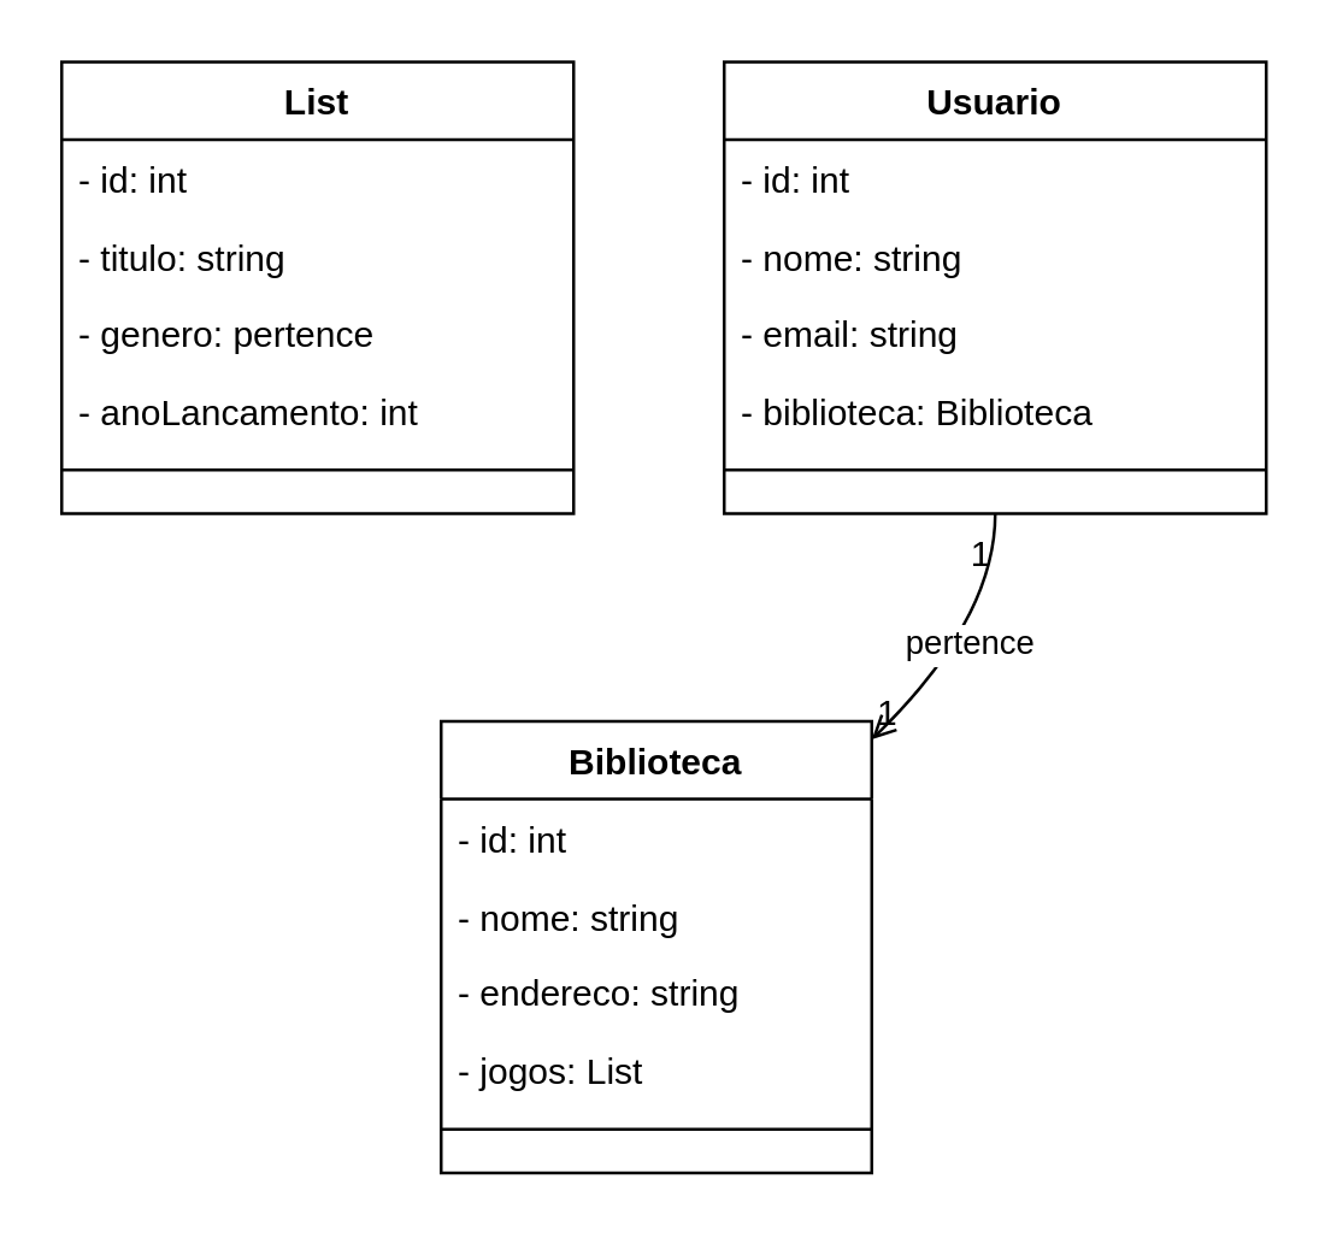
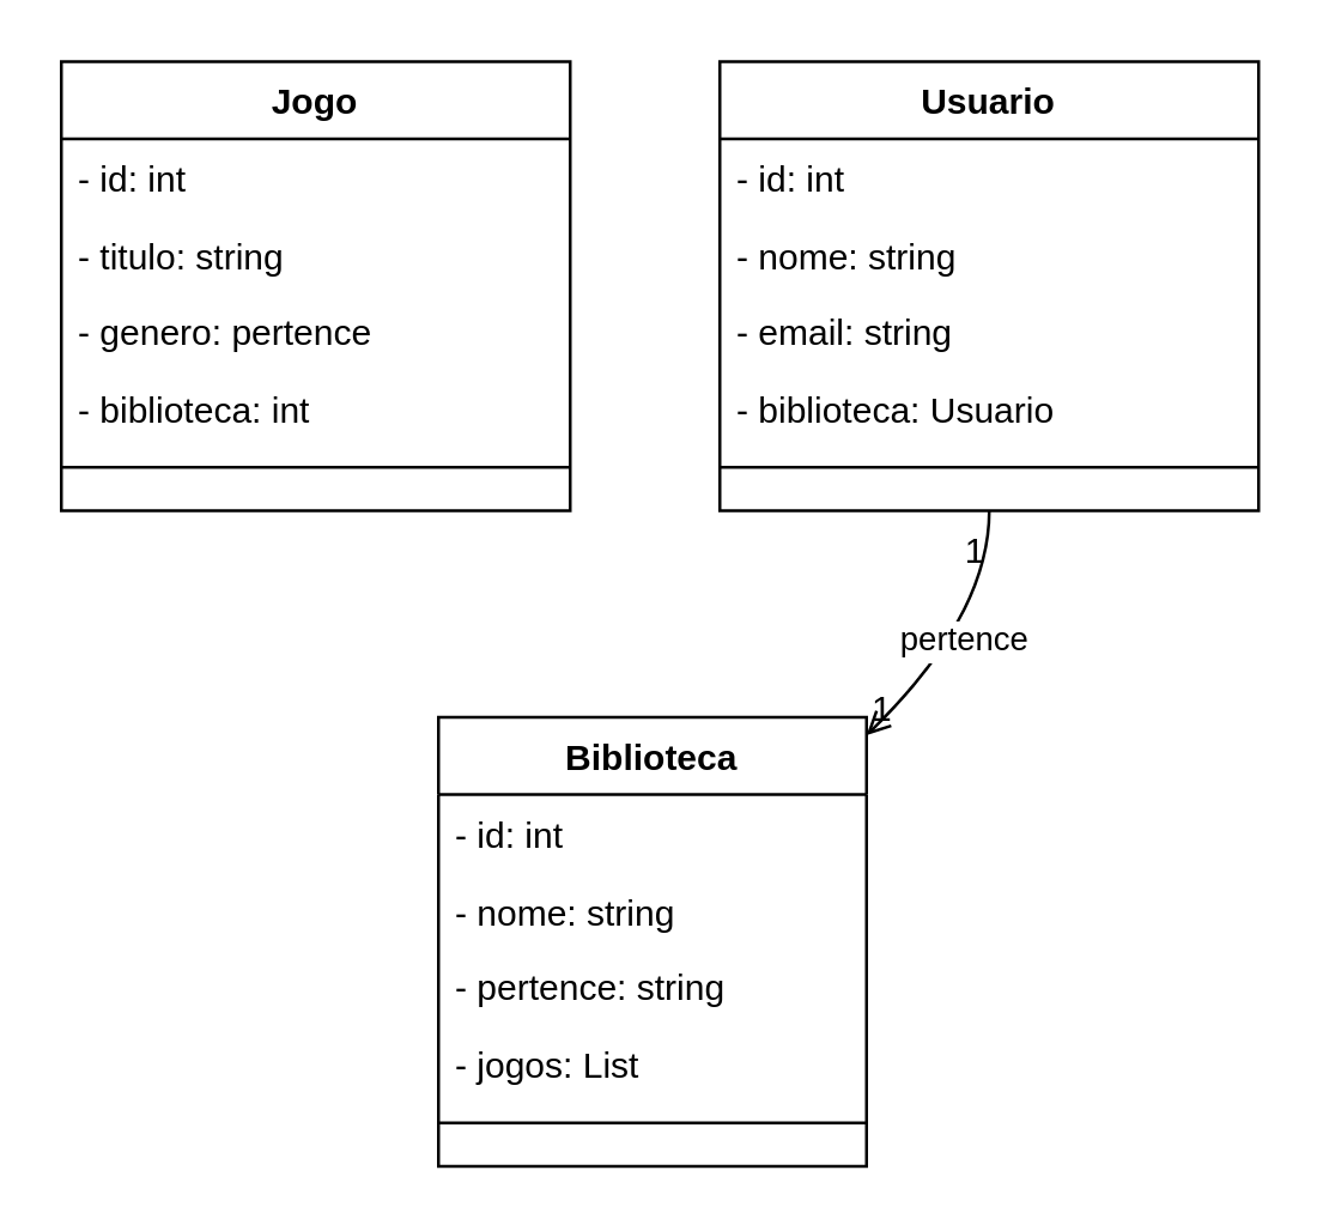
  <mxCell id="0" />
  <mxCell id="1" parent="0" />
- <mxCell id="2" value="List" style="swimlane;fontStyle=1;align=center;verticalAlign=top;childLayout=stackLayout;horizontal=1;startSize=25.818;horizontalStack=0;resizeParent=1;resizeParentMax=0;resizeLast=0;collapsible=0;marginBottom=0;" vertex="1" parent="1"><mxGeometry x="20" y="20" width="170" height="150" as="geometry" /></mxCell>
+ <mxCell id="2" value="Jogo" style="swimlane;fontStyle=1;align=center;verticalAlign=top;childLayout=stackLayout;horizontal=1;startSize=25.818;horizontalStack=0;resizeParent=1;resizeParentMax=0;resizeLast=0;collapsible=0;marginBottom=0;" vertex="1" parent="1"><mxGeometry x="20" y="20" width="170" height="150" as="geometry" /></mxCell>
  <mxCell id="3" value="- id: int" style="text;strokeColor=none;fillColor=none;align=left;verticalAlign=top;spacingLeft=4;spacingRight=4;overflow=hidden;rotatable=0;points=[[0,0.5],[1,0.5]];portConstraint=eastwest;" vertex="1" parent="2"><mxGeometry y="26" width="170" height="26" as="geometry" /></mxCell>
  <mxCell id="4" value="- titulo: string" style="text;strokeColor=none;fillColor=none;align=left;verticalAlign=top;spacingLeft=4;spacingRight=4;overflow=hidden;rotatable=0;points=[[0,0.5],[1,0.5]];portConstraint=eastwest;" vertex="1" parent="2"><mxGeometry y="52" width="170" height="26" as="geometry" /></mxCell>
  <mxCell id="5" value="- genero: pertence" style="text;strokeColor=none;fillColor=none;align=left;verticalAlign=top;spacingLeft=4;spacingRight=4;overflow=hidden;rotatable=0;points=[[0,0.5],[1,0.5]];portConstraint=eastwest;" vertex="1" parent="2"><mxGeometry y="77" width="170" height="26" as="geometry" /></mxCell>
- <mxCell id="6" value="- anoLancamento: int" style="text;strokeColor=none;fillColor=none;align=left;verticalAlign=top;spacingLeft=4;spacingRight=4;overflow=hidden;rotatable=0;points=[[0,0.5],[1,0.5]];portConstraint=eastwest;" vertex="1" parent="2"><mxGeometry y="103" width="170" height="26" as="geometry" /></mxCell>
+ <mxCell id="6" value="- biblioteca: int" style="text;strokeColor=none;fillColor=none;align=left;verticalAlign=top;spacingLeft=4;spacingRight=4;overflow=hidden;rotatable=0;points=[[0,0.5],[1,0.5]];portConstraint=eastwest;" vertex="1" parent="2"><mxGeometry y="103" width="170" height="26" as="geometry" /></mxCell>
  <mxCell id="7" style="line;strokeWidth=1;fillColor=none;align=left;verticalAlign=middle;spacingTop=-1;spacingLeft=3;spacingRight=3;rotatable=0;labelPosition=right;points=[];portConstraint=eastwest;strokeColor=inherit;" vertex="1" parent="2"><mxGeometry y="129" width="170" height="13" as="geometry" /></mxCell>
  <mxCell id="8" value="Biblioteca" style="swimlane;fontStyle=1;align=center;verticalAlign=top;childLayout=stackLayout;horizontal=1;startSize=25.818;horizontalStack=0;resizeParent=1;resizeParentMax=0;resizeLast=0;collapsible=0;marginBottom=0;" vertex="1" parent="1"><mxGeometry x="146" y="239" width="143" height="150" as="geometry" /></mxCell>
  <mxCell id="9" value="- id: int" style="text;strokeColor=none;fillColor=none;align=left;verticalAlign=top;spacingLeft=4;spacingRight=4;overflow=hidden;rotatable=0;points=[[0,0.5],[1,0.5]];portConstraint=eastwest;" vertex="1" parent="8"><mxGeometry y="26" width="143" height="26" as="geometry" /></mxCell>
  <mxCell id="10" value="- nome: string" style="text;strokeColor=none;fillColor=none;align=left;verticalAlign=top;spacingLeft=4;spacingRight=4;overflow=hidden;rotatable=0;points=[[0,0.5],[1,0.5]];portConstraint=eastwest;" vertex="1" parent="8"><mxGeometry y="52" width="143" height="26" as="geometry" /></mxCell>
- <mxCell id="11" value="- endereco: string" style="text;strokeColor=none;fillColor=none;align=left;verticalAlign=top;spacingLeft=4;spacingRight=4;overflow=hidden;rotatable=0;points=[[0,0.5],[1,0.5]];portConstraint=eastwest;" vertex="1" parent="8"><mxGeometry y="77" width="143" height="26" as="geometry" /></mxCell>
+ <mxCell id="11" value="- pertence: string" style="text;strokeColor=none;fillColor=none;align=left;verticalAlign=top;spacingLeft=4;spacingRight=4;overflow=hidden;rotatable=0;points=[[0,0.5],[1,0.5]];portConstraint=eastwest;" vertex="1" parent="8"><mxGeometry y="77" width="143" height="26" as="geometry" /></mxCell>
  <mxCell id="12" value="- jogos: List" style="text;strokeColor=none;fillColor=none;align=left;verticalAlign=top;spacingLeft=4;spacingRight=4;overflow=hidden;rotatable=0;points=[[0,0.5],[1,0.5]];portConstraint=eastwest;" vertex="1" parent="8"><mxGeometry y="103" width="143" height="26" as="geometry" /></mxCell>
  <mxCell id="13" style="line;strokeWidth=1;fillColor=none;align=left;verticalAlign=middle;spacingTop=-1;spacingLeft=3;spacingRight=3;rotatable=0;labelPosition=right;points=[];portConstraint=eastwest;strokeColor=inherit;" vertex="1" parent="8"><mxGeometry y="129" width="143" height="13" as="geometry" /></mxCell>
  <mxCell id="14" value="Usuario" style="swimlane;fontStyle=1;align=center;verticalAlign=top;childLayout=stackLayout;horizontal=1;startSize=25.818;horizontalStack=0;resizeParent=1;resizeParentMax=0;resizeLast=0;collapsible=0;marginBottom=0;" vertex="1" parent="1"><mxGeometry x="240" y="20" width="180" height="150" as="geometry" /></mxCell>
  <mxCell id="15" value="- id: int" style="text;strokeColor=none;fillColor=none;align=left;verticalAlign=top;spacingLeft=4;spacingRight=4;overflow=hidden;rotatable=0;points=[[0,0.5],[1,0.5]];portConstraint=eastwest;" vertex="1" parent="14"><mxGeometry y="26" width="180" height="26" as="geometry" /></mxCell>
  <mxCell id="16" value="- nome: string" style="text;strokeColor=none;fillColor=none;align=left;verticalAlign=top;spacingLeft=4;spacingRight=4;overflow=hidden;rotatable=0;points=[[0,0.5],[1,0.5]];portConstraint=eastwest;" vertex="1" parent="14"><mxGeometry y="52" width="180" height="26" as="geometry" /></mxCell>
  <mxCell id="17" value="- email: string" style="text;strokeColor=none;fillColor=none;align=left;verticalAlign=top;spacingLeft=4;spacingRight=4;overflow=hidden;rotatable=0;points=[[0,0.5],[1,0.5]];portConstraint=eastwest;" vertex="1" parent="14"><mxGeometry y="77" width="180" height="26" as="geometry" /></mxCell>
- <mxCell id="18" value="- biblioteca: Biblioteca" style="text;strokeColor=none;fillColor=none;align=left;verticalAlign=top;spacingLeft=4;spacingRight=4;overflow=hidden;rotatable=0;points=[[0,0.5],[1,0.5]];portConstraint=eastwest;" vertex="1" parent="14"><mxGeometry y="103" width="180" height="26" as="geometry" /></mxCell>
+ <mxCell id="18" value="- biblioteca: Usuario" style="text;strokeColor=none;fillColor=none;align=left;verticalAlign=top;spacingLeft=4;spacingRight=4;overflow=hidden;rotatable=0;points=[[0,0.5],[1,0.5]];portConstraint=eastwest;" vertex="1" parent="14"><mxGeometry y="103" width="180" height="26" as="geometry" /></mxCell>
  <mxCell id="19" style="line;strokeWidth=1;fillColor=none;align=left;verticalAlign=middle;spacingTop=-1;spacingLeft=3;spacingRight=3;rotatable=0;labelPosition=right;points=[];portConstraint=eastwest;strokeColor=inherit;" vertex="1" parent="14"><mxGeometry y="129" width="180" height="13" as="geometry" /></mxCell>
  <mxCell id="20" value="pertence" style="curved=1;startArrow=none;endArrow=open;exitX=0.5;exitY=1;entryX=1;entryY=0.04;" edge="1" parent="1" source="14" target="8"><mxGeometry relative="1" as="geometry"><Array as="points"><mxPoint x="330" y="205" /></Array></mxGeometry></mxCell>
  <mxCell id="21" value="1" style="edgeLabel;resizable=0;labelBackgroundColor=none;fontSize=12;align=right;verticalAlign=top;" vertex="1" parent="20"><mxGeometry x="-1" relative="1" as="geometry" /></mxCell>
  <mxCell id="22" value="1" style="edgeLabel;resizable=0;labelBackgroundColor=none;fontSize=12;align=left;verticalAlign=bottom;" vertex="1" parent="20"><mxGeometry x="1" relative="1" as="geometry" /></mxCell>
